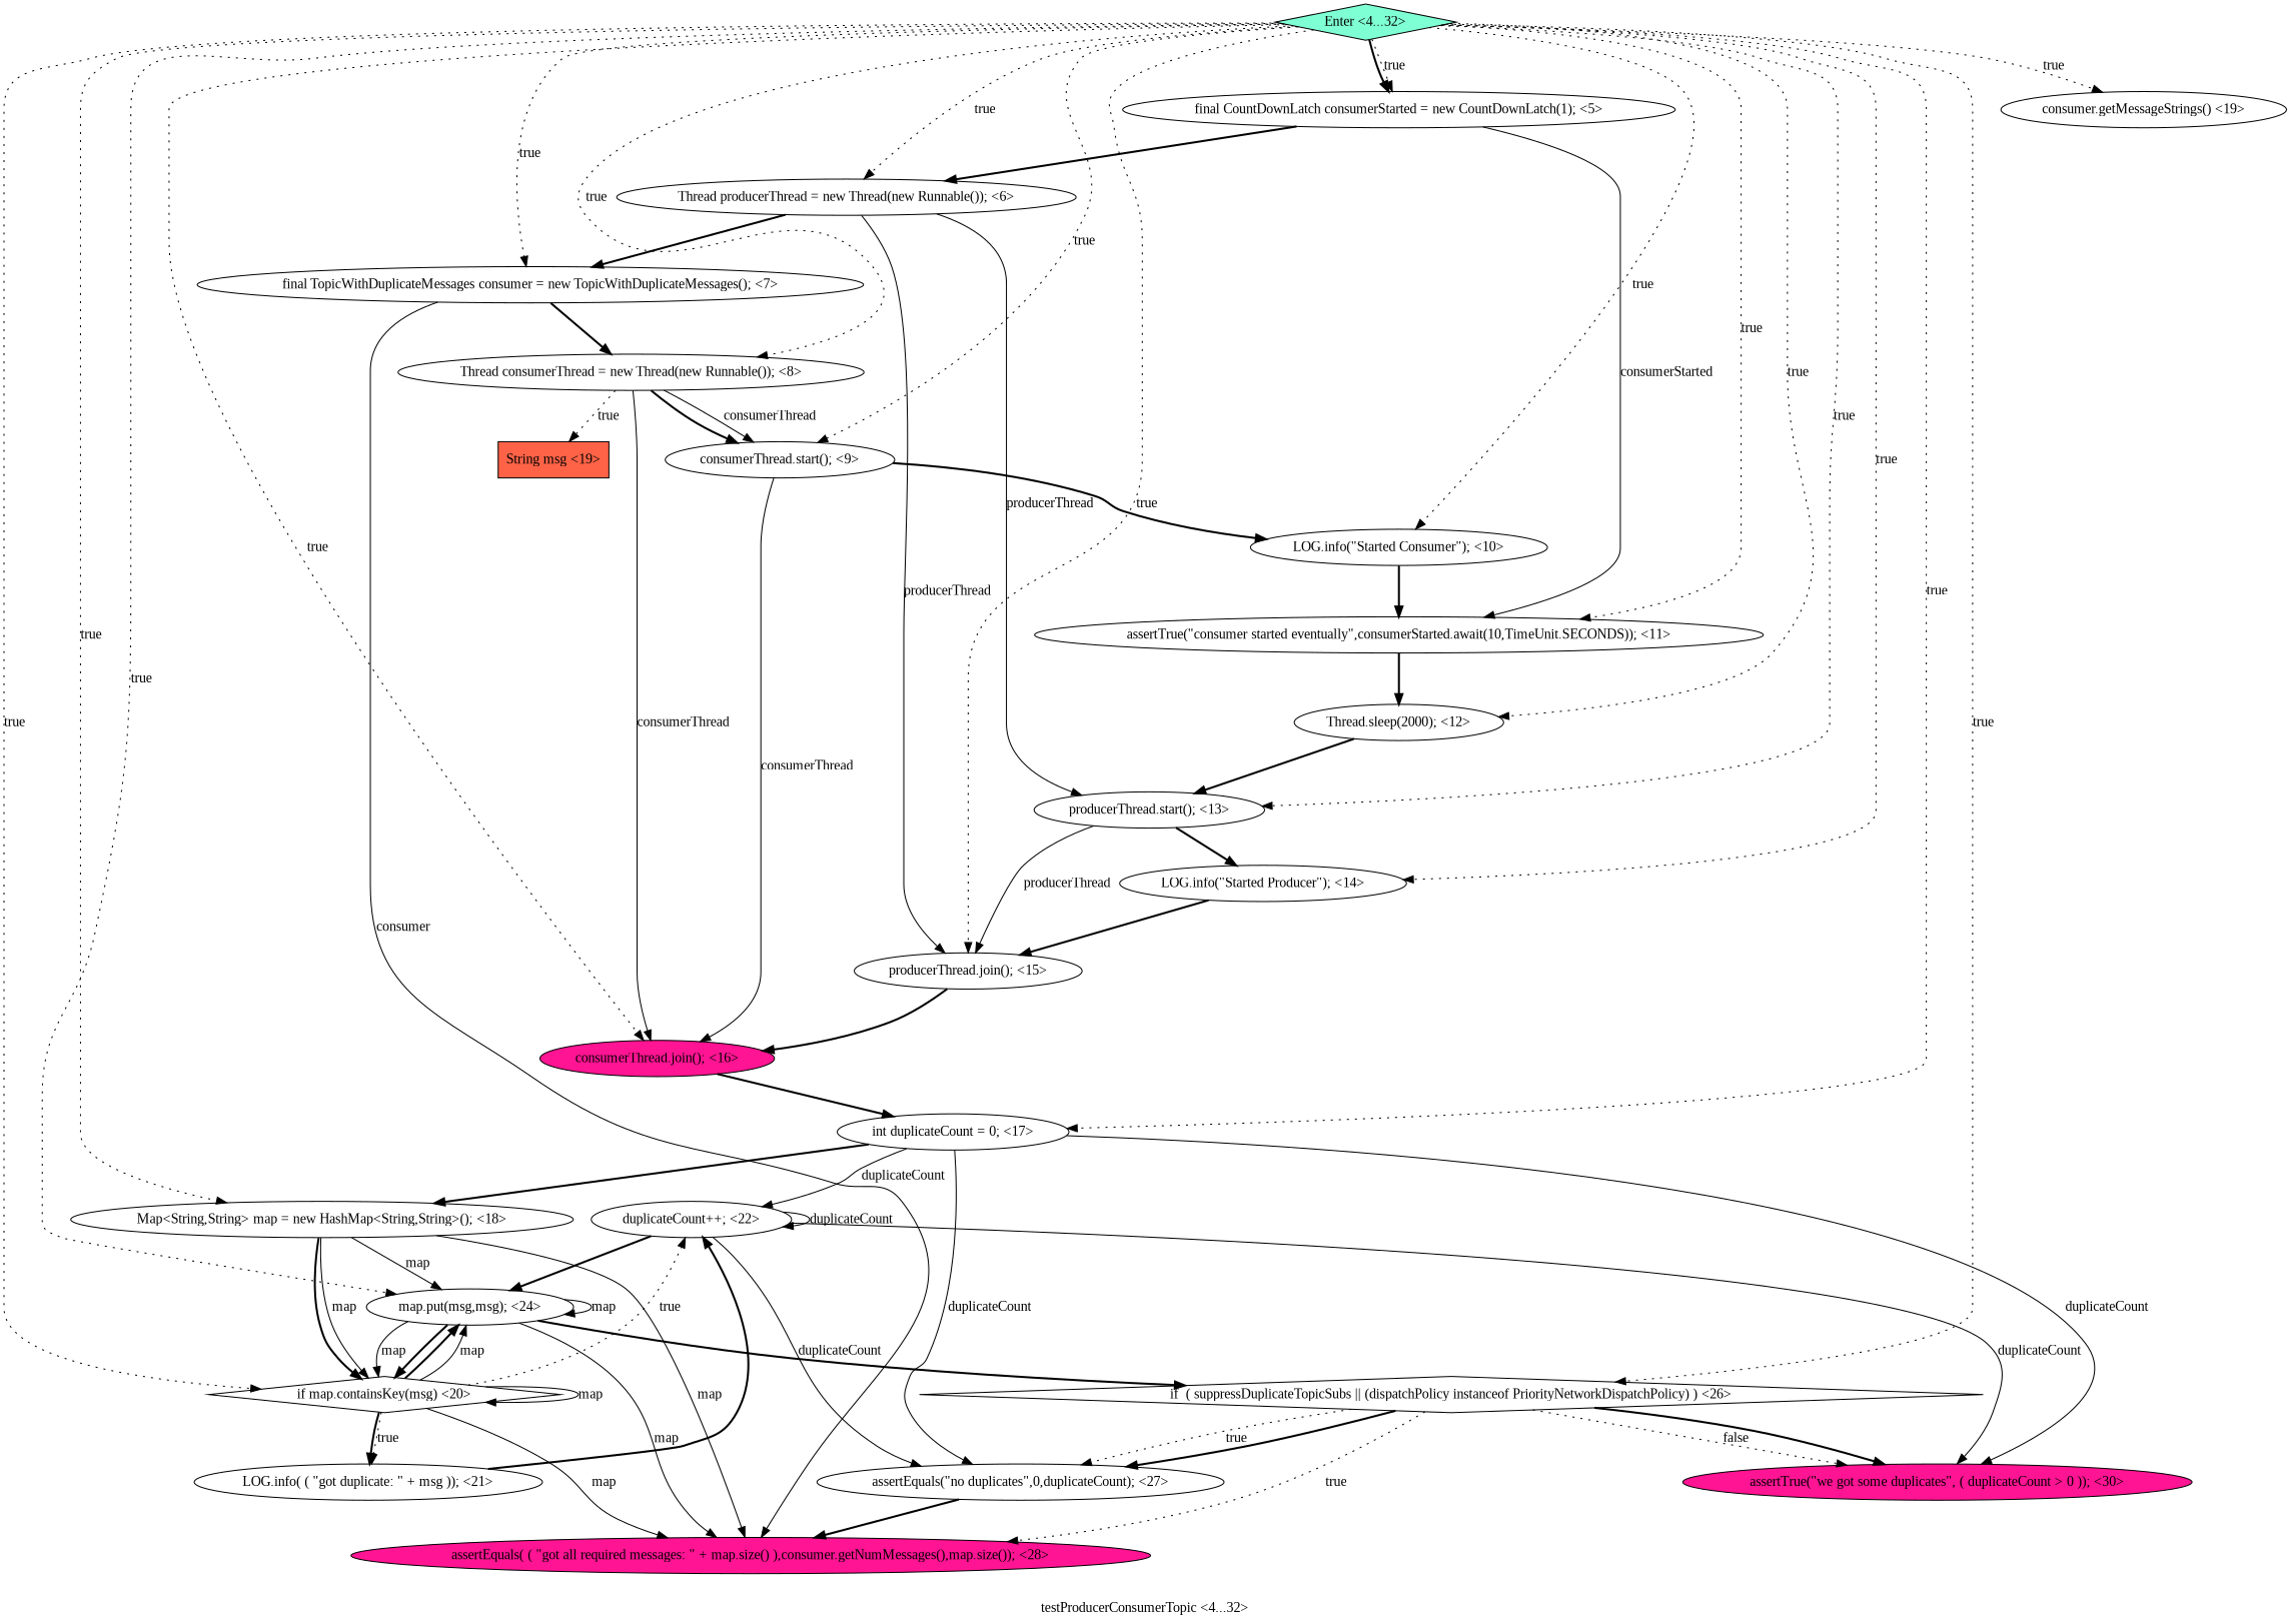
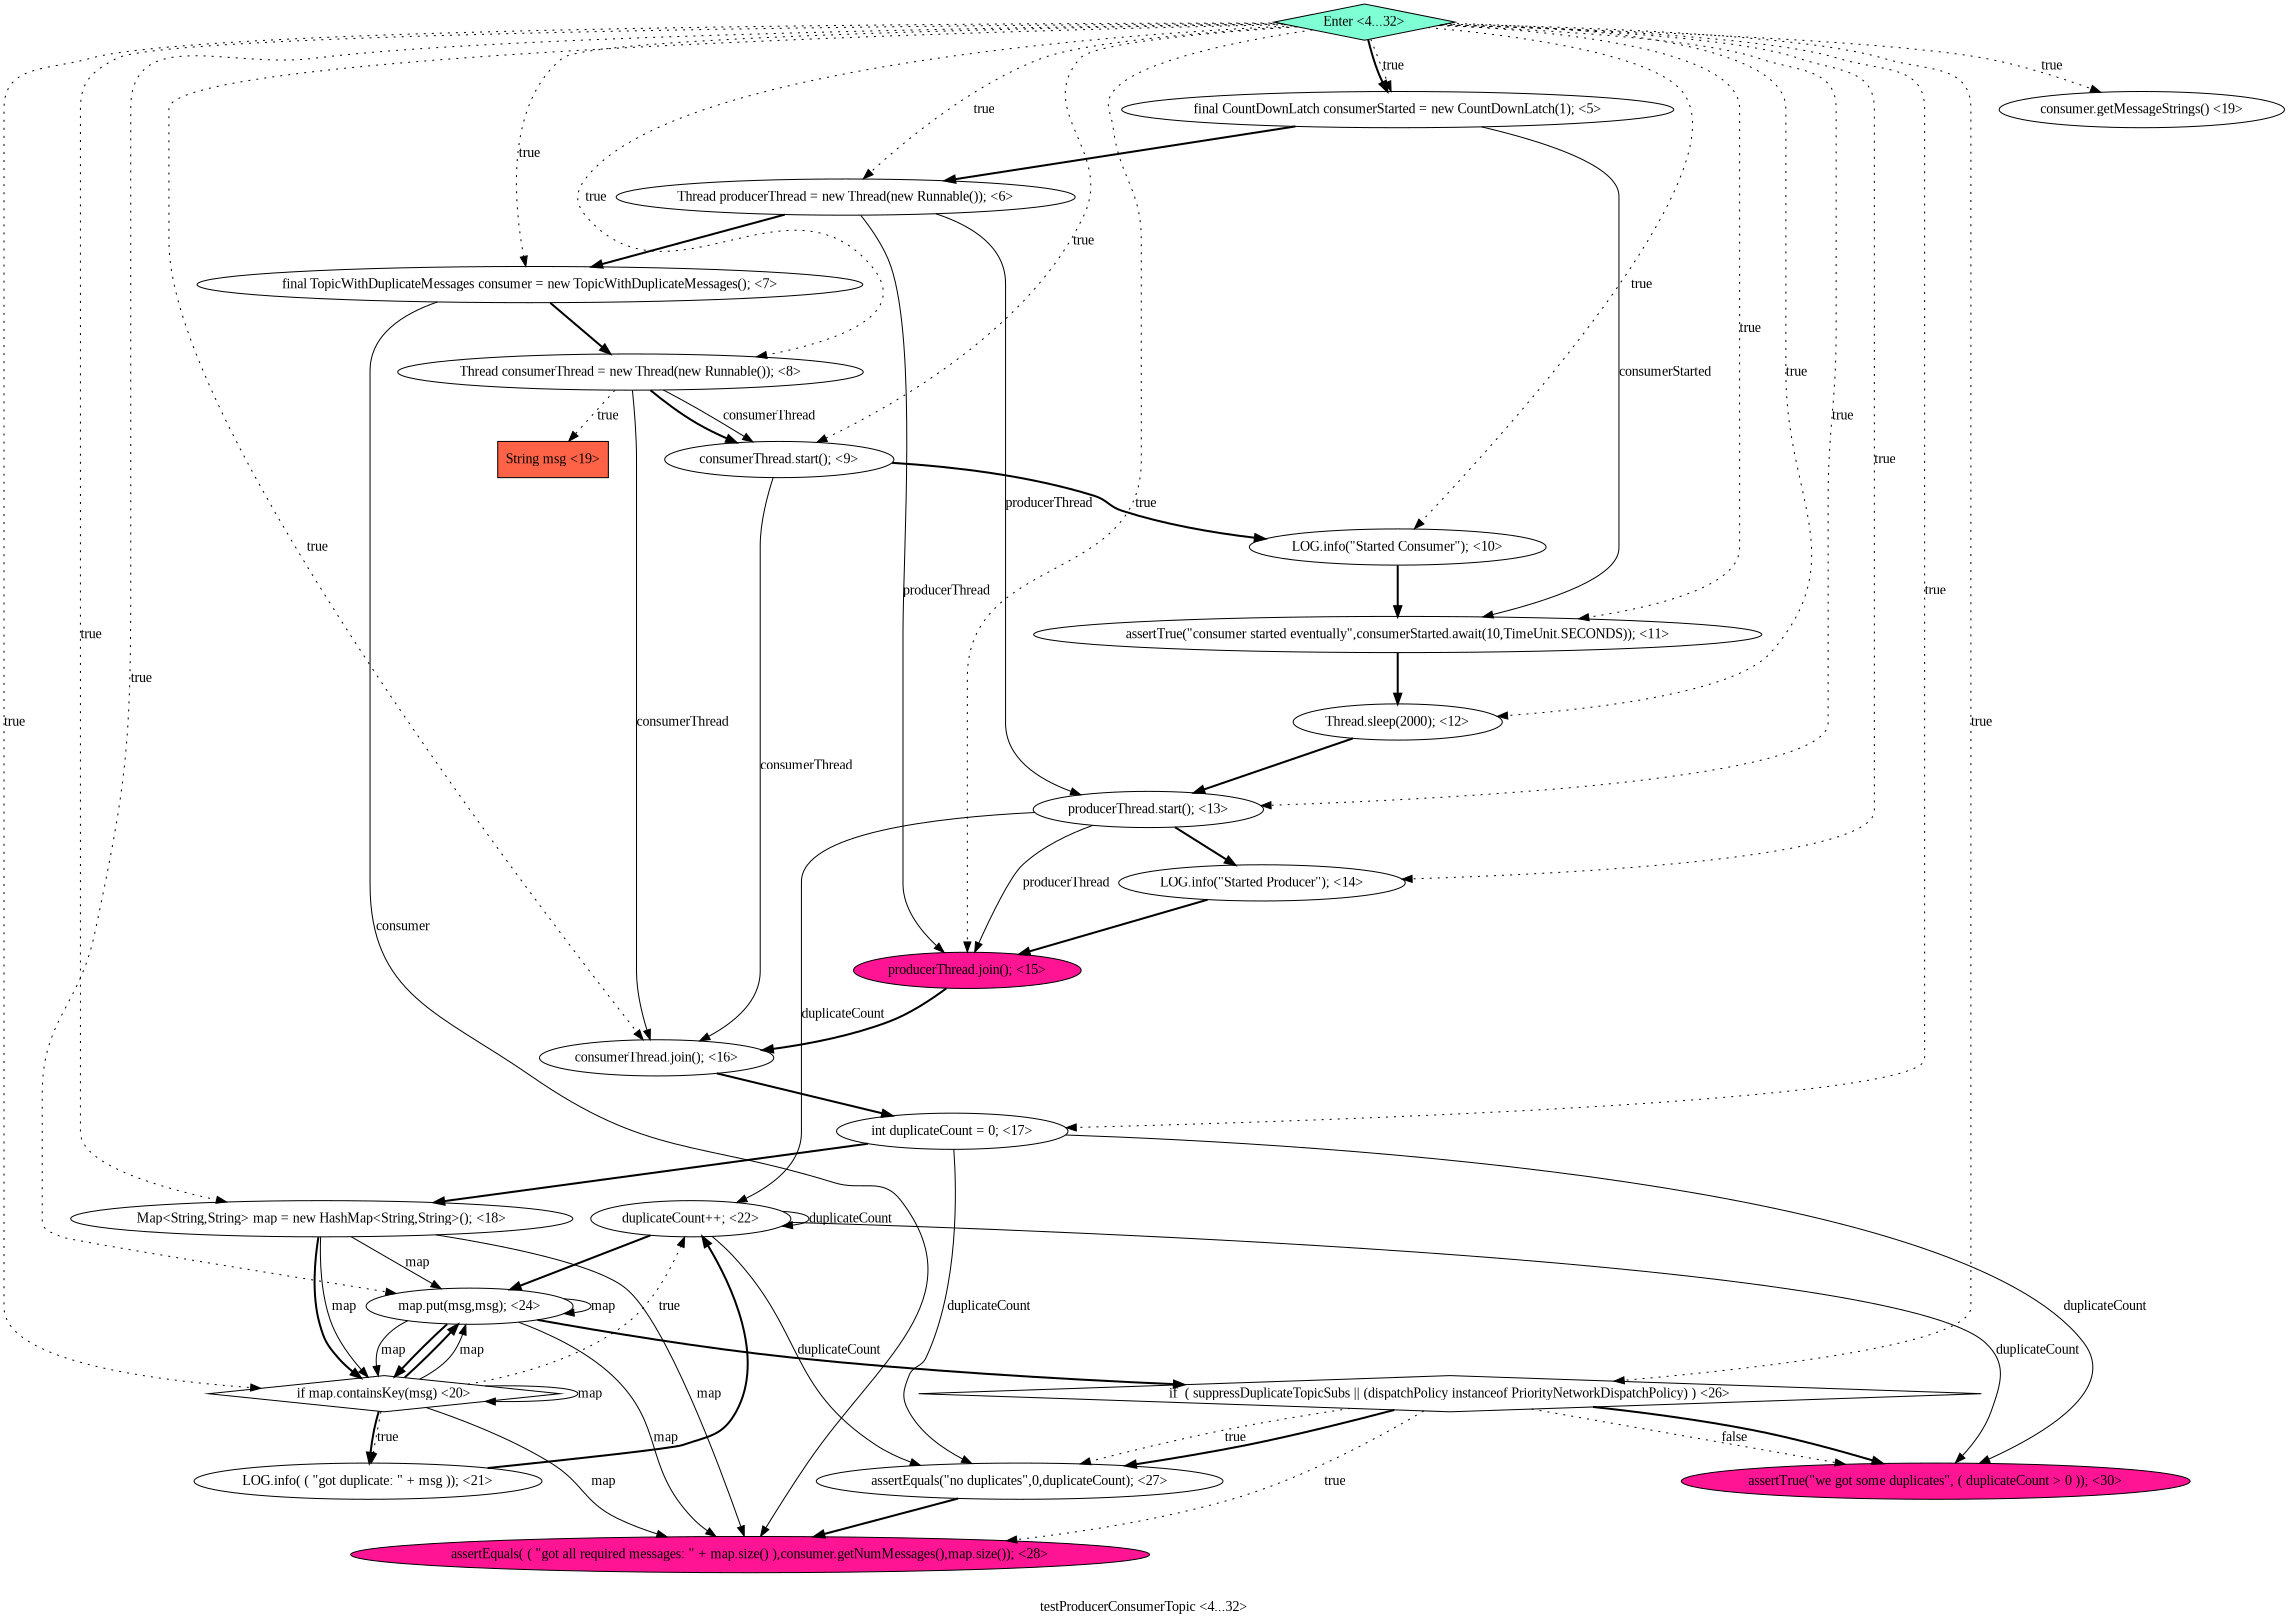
  digraph {
    fontname="Liberation Serif"
    label="testProducerConsumerTopic <4...32>"
    node [fillcolor=white fontname="Liberation Serif" shape=ellipse style=filled]
    edge [fontname="Liberation Serif" style=bold]
    n1 [label="LOG.info(\"Started Consumer\"); <10>"]
    n2 [label="assertTrue(\"consumer started eventually\",consumerStarted.await(10,TimeUnit.SECONDS)); <11>"]
    n3 [label="Thread.sleep(2000); <12>"]
    n4 [label="producerThread.start(); <13>"]
    n5 [label="if map.containsKey(msg) <20>" shape=diamond]
    n6 [label="LOG.info( ( \"got duplicate: \" + msg )); <21>"]
    n7 [label="map.put(msg,msg); <24>"]
    n8 [label="duplicateCount++; <22>"]
    n9 [fillcolor=deeppink label="assertEquals( ( \"got all required messages: \" + map.size() ),consumer.getNumMessages(),map.size()); <28>"]
    n10 [label="if  ( suppressDuplicateTopicSubs || (dispatchPolicy instanceof PriorityNetworkDispatchPolicy) ) <26>" shape=diamond]
    n11 [label="assertEquals(\"no duplicates\",0,duplicateCount); <27>"]
    n12 [fillcolor=deeppink label="assertTrue(\"we got some duplicates\", ( duplicateCount > 0 )); <30>"]
-   n13 [fillcolor=deeppink label="consumerThread.join(); <16>"]
+   n13 [label="consumerThread.join(); <16>"]
    n14 [label="int duplicateCount = 0; <17>"]
    n15 [label="Map<String,String> map = new HashMap<String,String>(); <18>"]
    n16 [label="final CountDownLatch consumerStarted = new CountDownLatch(1); <5>"]
    n17 [label="Thread producerThread = new Thread(new Runnable()); <6>"]
-   n18 [label="producerThread.join(); <15>"]
+   n18 [fillcolor=deeppink label="producerThread.join(); <15>"]
    n19 [label="final TopicWithDuplicateMessages consumer = new TopicWithDuplicateMessages(); <7>"]
    n20 [label="Thread consumerThread = new Thread(new Runnable()); <8>"]
    n21 [label="consumerThread.start(); <9>"]
    n22 [fillcolor=tomato label="String msg <19>" shape=box]
    n23 [label="consumer.getMessageStrings() <19>"]
    n24 [fillcolor=aquamarine label="Enter <4...32>" shape=diamond]
    n25 [label="LOG.info(\"Started Producer\"); <14>"]
    n1 -> n2
    n2 -> n3
    n3 -> n4
    n4 -> n18 [label=producerThread style=solid]
    n4 -> n25
    n5 -> n5 [label=map style=solid]
    n5 -> n6 [label=true style=dotted]
    n5 -> n6
    n5 -> n7 [label=map style=solid]
    n5 -> n7
    n5 -> n8 [label=true style=dotted]
    n5 -> n9 [label=map style=solid]
    n6 -> n8
    n7 -> n5 [label=map style=solid]
    n7 -> n5
    n7 -> n7 [label=map style=solid]
    n7 -> n9 [label=map style=solid]
    n7 -> n10
    n8 -> n7
    n8 -> n8 [label=duplicateCount style=solid]
    n8 -> n11 [label=duplicateCount style=solid]
    n8 -> n12 [label=duplicateCount style=solid]
    n10 -> n9 [label=true style=dotted]
    n10 -> n11 [label=true style=dotted]
    n10 -> n11
    n10 -> n12 [label=false style=dotted]
    n10 -> n12
    n11 -> n9
    n13 -> n14
-   n14 -> n8 [label=duplicateCount style=solid]
+   n4 -> n8 [label=duplicateCount style=solid]
    n14 -> n11 [label=duplicateCount style=solid]
    n14 -> n12 [label=duplicateCount style=solid]
    n14 -> n15
    n15 -> n5 [label=map style=solid]
    n15 -> n5
    n15 -> n7 [label=map style=solid]
    n15 -> n9 [label=map style=solid]
    n16 -> n2 [label=consumerStarted style=solid]
    n16 -> n17
    n17 -> n4 [label=producerThread style=solid]
    n17 -> n18 [label=producerThread style=solid]
    n17 -> n19
    n18 -> n13
    n19 -> n9 [label=consumer style=solid]
    n19 -> n20
    n20 -> n13 [label=consumerThread style=solid]
    n20 -> n21 [label=consumerThread style=solid]
    n20 -> n21
    n20 -> n22 [label=true style=dotted]
    n21 -> n1
    n21 -> n13 [label=consumerThread style=solid]
    n24 -> n1 [label=true style=dotted]
    n24 -> n2 [label=true style=dotted]
    n24 -> n3 [label=true style=dotted]
    n24 -> n4 [label=true style=dotted]
    n24 -> n5 [label=true style=dotted]
    n24 -> n7 [label=true style=dotted]
    n24 -> n10 [label=true style=dotted]
    n24 -> n13 [label=true style=dotted]
    n24 -> n14 [label=true style=dotted]
    n24 -> n15 [label=true style=dotted]
    n24 -> n16 [label=true style=dotted]
    n24 -> n16
    n24 -> n17 [label=true style=dotted]
    n24 -> n18 [label=true style=dotted]
    n24 -> n19 [label=true style=dotted]
    n24 -> n20 [label=true style=dotted]
    n24 -> n21 [label=true style=dotted]
    n24 -> n23 [label=true style=dotted]
    n24 -> n25 [label=true style=dotted]
    n25 -> n18
  }
